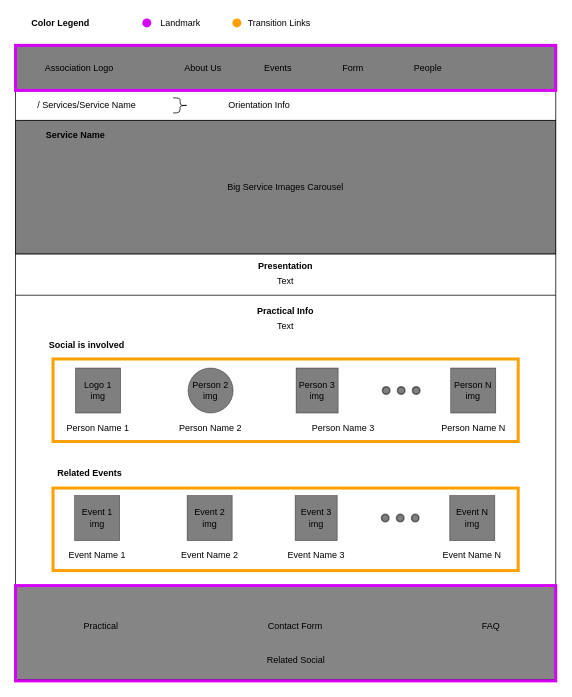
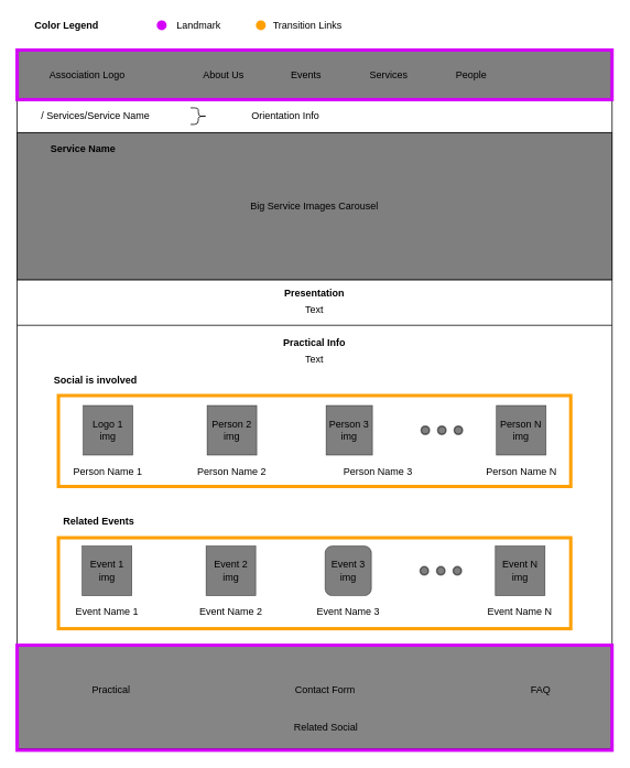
  <mxCell id="0" />
  <mxCell id="1" parent="0" />
  <mxCell id="2" value="" style="rounded=0;whiteSpace=wrap;html=1;fillColor=none;strokeColor=#ffa000;strokeWidth=4;" vertex="1" parent="1"><mxGeometry x="70" y="478" width="620" height="110" as="geometry" /></mxCell>
  <mxCell id="3" value="Big Service Images Carousel" style="rounded=0;whiteSpace=wrap;html=1;strokeColor=#000000;strokeWidth=1;fillColor=#000000;gradientColor=none;fontColor=#000000;opacity=50;" vertex="1" parent="1"><mxGeometry x="20" y="160" width="720" height="178" as="geometry" /></mxCell>
  <mxCell id="4" value="" style="rounded=0;whiteSpace=wrap;html=1;fillColor=none;strokeColor=#ffa000;strokeWidth=4;" vertex="1" parent="1"><mxGeometry x="70" y="650" width="620" height="110" as="geometry" /></mxCell>
  <mxCell id="5" value="&lt;span style=&quot;font-weight: normal&quot;&gt;&lt;font color=&quot;#000000&quot;&gt;&amp;nbsp; &amp;nbsp; &amp;nbsp; &amp;nbsp;Transition Links&lt;/font&gt;&lt;/span&gt;" style="text;html=1;strokeColor=none;fillColor=none;align=center;verticalAlign=middle;whiteSpace=wrap;rounded=0;fontColor=#00C853;fontStyle=1" vertex="1" parent="1"><mxGeometry x="300" width="120" height="20" as="geometry" y="20" /></mxCell>
  <mxCell id="6" value="" style="rounded=0;whiteSpace=wrap;html=1;fillColor=#000000;gradientColor=none;opacity=50;" vertex="1" parent="1"><mxGeometry x="20" y="60" width="720" height="60" as="geometry" /></mxCell>
  <mxCell id="7" value="Association Logo" style="text;html=1;strokeColor=none;fillColor=none;align=center;verticalAlign=middle;whiteSpace=wrap;rounded=0;" vertex="1" parent="1"><mxGeometry x="40" y="80" width="130" height="20" as="geometry" /></mxCell>
  <mxCell id="8" value="About Us" style="text;html=1;strokeColor=none;fillColor=none;align=center;verticalAlign=middle;whiteSpace=wrap;rounded=0;" vertex="1" parent="1"><mxGeometry x="220" y="80" width="100" height="20" as="geometry" /></mxCell>
  <mxCell id="9" value="Events" style="text;html=1;strokeColor=none;fillColor=none;align=center;verticalAlign=middle;whiteSpace=wrap;rounded=0;" vertex="1" parent="1"><mxGeometry x="320" y="80" width="100" height="20" as="geometry" /></mxCell>
- <mxCell id="10" value="Form" style="text;html=1;strokeColor=none;fillColor=none;align=center;verticalAlign=middle;whiteSpace=wrap;rounded=0;" vertex="1" parent="1"><mxGeometry x="420" y="80" width="100" height="20" as="geometry" /></mxCell>
+ <mxCell id="10" value="Services" style="text;html=1;strokeColor=none;fillColor=none;align=center;verticalAlign=middle;whiteSpace=wrap;rounded=0;" vertex="1" parent="1"><mxGeometry x="420" y="80" width="100" height="20" as="geometry" /></mxCell>
  <mxCell id="11" value="People" style="text;html=1;strokeColor=none;fillColor=none;align=center;verticalAlign=middle;whiteSpace=wrap;rounded=0;" vertex="1" parent="1"><mxGeometry x="520" y="80" width="100" height="20" as="geometry" /></mxCell>
  <mxCell id="12" value="&lt;span style=&quot;font-weight: normal&quot;&gt;&lt;font color=&quot;#000000&quot;&gt;Landmark&lt;/font&gt;&lt;/span&gt;" style="text;html=1;strokeColor=none;fillColor=none;align=center;verticalAlign=middle;whiteSpace=wrap;rounded=0;fontColor=#00C853;fontStyle=1" vertex="1" parent="1"><mxGeometry x="180" width="120" height="20" as="geometry" y="20" /></mxCell>
  <mxCell id="13" value="" style="rounded=0;whiteSpace=wrap;html=1;fillColor=#858585;gradientColor=none;" vertex="1" parent="1"><mxGeometry x="20" y="780" width="720" height="125" as="geometry" /></mxCell>
  <mxCell id="14" value="Related Social" style="text;html=1;strokeColor=none;fillColor=none;align=center;verticalAlign=middle;whiteSpace=wrap;rounded=0;" vertex="1" parent="1"><mxGeometry x="329" y="870" width="130" height="20" as="geometry" /></mxCell>
  <mxCell id="15" value="Contact Form" style="text;html=1;strokeColor=none;fillColor=none;align=center;verticalAlign=middle;whiteSpace=wrap;rounded=0;" vertex="1" parent="1"><mxGeometry x="328" y="825" width="130" height="20" as="geometry" /></mxCell>
  <mxCell id="16" value="FAQ" style="text;html=1;strokeColor=none;fillColor=none;align=center;verticalAlign=middle;whiteSpace=wrap;rounded=0;" vertex="1" parent="1"><mxGeometry x="589" y="825" width="130" height="20" as="geometry" /></mxCell>
  <mxCell id="17" value="Practical" style="text;html=1;strokeColor=none;fillColor=none;align=center;verticalAlign=middle;whiteSpace=wrap;rounded=0;" vertex="1" parent="1"><mxGeometry x="69" y="825" width="130" height="20" as="geometry" /></mxCell>
  <mxCell id="18" value="" style="endArrow=none;html=1;entryX=0;entryY=1;entryDx=0;entryDy=0;exitX=0;exitY=0;exitDx=0;exitDy=0;" edge="1" parent="1" source="13" target="6"><mxGeometry width="50" height="50" relative="1" as="geometry"><mxPoint x="20" y="300" as="sourcePoint" /><mxPoint x="80" y="160" as="targetPoint" /></mxGeometry></mxCell>
  <mxCell id="19" value="" style="endArrow=none;html=1;entryX=0;entryY=1;entryDx=0;entryDy=0;exitX=1;exitY=0;exitDx=0;exitDy=0;" edge="1" parent="1" source="21"><mxGeometry width="50" height="50" relative="1" as="geometry"><mxPoint x="740" y="540" as="sourcePoint" /><mxPoint x="740" y="120" as="targetPoint" /></mxGeometry></mxCell>
  <mxCell id="20" value="" style="rounded=0;whiteSpace=wrap;html=1;fillColor=none;strokeColor=#D500F9;strokeWidth=4;" vertex="1" parent="1"><mxGeometry x="20" y="60" width="720" height="60" as="geometry" /></mxCell>
  <mxCell id="21" value="" style="rounded=0;whiteSpace=wrap;html=1;fillColor=none;strokeColor=#D500F9;strokeWidth=4;" vertex="1" parent="1"><mxGeometry x="20" y="780" width="720" height="127" as="geometry" /></mxCell>
  <mxCell id="22" value="" style="endArrow=none;html=1;fontColor=#FF5131;" edge="1" parent="1"><mxGeometry width="50" height="50" relative="1" as="geometry"><mxPoint x="20" y="160" as="sourcePoint" /><mxPoint x="740" y="160" as="targetPoint" /></mxGeometry></mxCell>
  <mxCell id="23" value="/ Services/Service Name" style="text;html=1;strokeColor=none;fillColor=none;align=center;verticalAlign=middle;whiteSpace=wrap;rounded=0;fontColor=#000000;opacity=50;" vertex="1" parent="1"><mxGeometry x="40" y="130" width="150" height="20" as="geometry" /></mxCell>
  <mxCell id="24" value="Service Name" style="text;html=1;strokeColor=none;fillColor=none;align=center;verticalAlign=middle;whiteSpace=wrap;rounded=0;fontColor=#000000;opacity=50;fontStyle=1" vertex="1" parent="1"><mxGeometry x="20" y="170" width="160" height="20" as="geometry" /></mxCell>
  <mxCell id="25" value="" style="shape=curlyBracket;whiteSpace=wrap;html=1;rounded=1;strokeColor=#000000;strokeWidth=1;fillColor=#000000;gradientColor=none;fontColor=#000000;rotation=-180;size=0.533;" vertex="1" parent="1"><mxGeometry x="230" y="130" width="20" height="20" as="geometry" /></mxCell>
  <mxCell id="26" value="Orientation Info" style="text;html=1;strokeColor=none;fillColor=none;align=center;verticalAlign=middle;whiteSpace=wrap;rounded=0;fontColor=#000000;opacity=50;" vertex="1" parent="1"><mxGeometry x="275" y="130" width="140" height="20" as="geometry" /></mxCell>
  <mxCell id="27" value="Color Legend" style="text;html=1;strokeColor=none;fillColor=none;align=center;verticalAlign=middle;whiteSpace=wrap;rounded=0;fontColor=#000000;opacity=50;fontStyle=1" vertex="1" parent="1"><mxGeometry x="20" width="120" height="20" as="geometry" y="20" /></mxCell>
  <mxCell id="28" value="" style="ellipse;whiteSpace=wrap;html=1;aspect=fixed;strokeColor=#D500F9;strokeWidth=2;fillColor=#d500f9;gradientColor=none;fontColor=#000000;align=center;" vertex="1" parent="1"><mxGeometry x="190" y="25" width="10" height="10" as="geometry" /></mxCell>
  <mxCell id="29" value="" style="ellipse;whiteSpace=wrap;html=1;aspect=fixed;strokeColor=#FFA000;strokeWidth=2;fillColor=#FFA000;gradientColor=none;fontColor=#000000;align=center;" vertex="1" parent="1"><mxGeometry x="310" y="25" width="10" height="10" as="geometry" /></mxCell>
  <mxCell id="30" value="Presentation" style="text;html=1;strokeColor=none;fillColor=none;align=center;verticalAlign=middle;whiteSpace=wrap;rounded=0;fontColor=#000000;opacity=50;fontStyle=1" vertex="1" parent="1"><mxGeometry x="20" y="344" width="720" height="20" as="geometry" /></mxCell>
  <mxCell id="31" value="Text" style="text;html=1;strokeColor=none;fillColor=none;align=center;verticalAlign=middle;whiteSpace=wrap;rounded=0;fontColor=#000000;opacity=50;fontStyle=0" vertex="1" parent="1"><mxGeometry x="20" y="364" width="720" height="20" as="geometry" /></mxCell>
  <mxCell id="32" value="Social is involved" style="text;html=1;strokeColor=none;fillColor=none;align=center;verticalAlign=middle;whiteSpace=wrap;rounded=0;fontColor=#000000;opacity=50;fontStyle=1" vertex="1" parent="1"><mxGeometry x="35" y="450" width="160" height="20" as="geometry" /></mxCell>
  <mxCell id="33" value="Logo 1 img" style="rounded=0;whiteSpace=wrap;html=1;strokeColor=#000000;strokeWidth=1;fillColor=#000000;gradientColor=none;fontColor=#000000;opacity=50;" vertex="1" parent="1"><mxGeometry x="100" y="490" width="60" height="60" as="geometry" /></mxCell>
- <mxCell id="34" value="Person 2 img" style="ellipse;whiteSpace=wrap;html=1;strokeColor=#000000;strokeWidth=1;fillColor=#000000;gradientColor=none;fontColor=#000000;opacity=50;" vertex="1" parent="1"><mxGeometry x="250" y="490" width="60" height="60" as="geometry" /></mxCell>
+ <mxCell id="34" value="Person 2 img" style="rounded=0;whiteSpace=wrap;html=1;strokeColor=#000000;strokeWidth=1;fillColor=#000000;gradientColor=none;fontColor=#000000;opacity=50;" vertex="1" parent="1"><mxGeometry x="250" y="490" width="60" height="60" as="geometry" /></mxCell>
  <mxCell id="35" value="Person 3 img" style="rounded=0;whiteSpace=wrap;html=1;strokeColor=#000000;strokeWidth=1;fillColor=#000000;gradientColor=none;fontColor=#000000;opacity=50;" vertex="1" parent="1"><mxGeometry x="394" y="490" width="56" height="60" as="geometry" /></mxCell>
  <mxCell id="36" value="Person N img" style="rounded=0;whiteSpace=wrap;html=1;strokeColor=#000000;strokeWidth=1;fillColor=#000000;gradientColor=none;fontColor=#000000;opacity=50;" vertex="1" parent="1"><mxGeometry x="600" y="490" width="60" height="60" as="geometry" /></mxCell>
  <mxCell id="37" value="" style="ellipse;whiteSpace=wrap;html=1;aspect=fixed;strokeColor=#000000;strokeWidth=2;fillColor=#000000;gradientColor=none;fontColor=#000000;align=left;opacity=50;" vertex="1" parent="1"><mxGeometry x="509" y="515" width="10" height="10" as="geometry" /></mxCell>
  <mxCell id="38" value="" style="ellipse;whiteSpace=wrap;html=1;aspect=fixed;strokeColor=#000000;strokeWidth=2;fillColor=#000000;gradientColor=none;fontColor=#000000;align=left;opacity=50;" vertex="1" parent="1"><mxGeometry x="529" y="515" width="10" height="10" as="geometry" /></mxCell>
  <mxCell id="39" value="" style="ellipse;whiteSpace=wrap;html=1;aspect=fixed;strokeColor=#000000;strokeWidth=2;fillColor=#000000;gradientColor=none;fontColor=#000000;align=left;opacity=50;" vertex="1" parent="1"><mxGeometry x="549" y="515" width="10" height="10" as="geometry" /></mxCell>
  <mxCell id="40" value="Person Name 1" style="text;html=1;strokeColor=none;fillColor=none;align=center;verticalAlign=middle;whiteSpace=wrap;rounded=0;fontColor=#000000;opacity=50;" vertex="1" parent="1"><mxGeometry x="85" y="560" width="90" height="20" as="geometry" /></mxCell>
  <mxCell id="41" value="Person Name 2" style="text;html=1;strokeColor=none;fillColor=none;align=center;verticalAlign=middle;whiteSpace=wrap;rounded=0;fontColor=#000000;opacity=50;" vertex="1" parent="1"><mxGeometry x="235" y="560" width="90" height="20" as="geometry" /></mxCell>
  <mxCell id="42" value="Person Name 3" style="text;html=1;strokeColor=none;fillColor=none;align=center;verticalAlign=middle;whiteSpace=wrap;rounded=0;fontColor=#000000;opacity=50;" vertex="1" parent="1"><mxGeometry x="412" y="560" width="90" height="20" as="geometry" /></mxCell>
  <mxCell id="43" value="Person Name N" style="text;html=1;strokeColor=none;fillColor=none;align=center;verticalAlign=middle;whiteSpace=wrap;rounded=0;fontColor=#000000;opacity=50;" vertex="1" parent="1"><mxGeometry x="582.5" y="560" width="95" height="20" as="geometry" /></mxCell>
  <mxCell id="44" style="edgeStyle=orthogonalEdgeStyle;rounded=0;orthogonalLoop=1;jettySize=auto;html=1;exitX=0.5;exitY=1;exitDx=0;exitDy=0;fontColor=#000000;" edge="1" parent="1" source="43" target="43"><mxGeometry relative="1" as="geometry" /></mxCell>
  <mxCell id="45" value="Related Events" style="text;html=1;strokeColor=none;fillColor=none;align=center;verticalAlign=middle;whiteSpace=wrap;rounded=0;fontColor=#000000;opacity=50;fontStyle=1" vertex="1" parent="1"><mxGeometry x="39" y="620" width="160" height="20" as="geometry" /></mxCell>
  <mxCell id="46" value="Event 1 img" style="rounded=0;whiteSpace=wrap;html=1;strokeColor=#000000;strokeWidth=1;fillColor=#000000;gradientColor=none;fontColor=#000000;opacity=50;" vertex="1" parent="1"><mxGeometry x="98.75" y="660" width="60" height="60" as="geometry" /></mxCell>
  <mxCell id="47" value="Event 2 img" style="rounded=0;whiteSpace=wrap;html=1;strokeColor=#000000;strokeWidth=1;fillColor=#000000;gradientColor=none;fontColor=#000000;opacity=50;" vertex="1" parent="1"><mxGeometry x="248.75" y="660" width="60" height="60" as="geometry" /></mxCell>
- <mxCell id="48" value="Event 3 img" style="rounded=0;whiteSpace=wrap;html=1;strokeColor=#000000;strokeWidth=1;fillColor=#000000;gradientColor=none;fontColor=#000000;opacity=50;" vertex="1" parent="1"><mxGeometry x="392.75" y="660" width="56" height="60" as="geometry" /></mxCell>
+ <mxCell id="48" value="Event 3 img" style="whiteSpace=wrap;html=1;strokeColor=#000000;strokeWidth=1;fillColor=#000000;gradientColor=none;fontColor=#000000;opacity=50;rounded=1;" vertex="1" parent="1"><mxGeometry x="392.75" y="660" width="56" height="60" as="geometry" /></mxCell>
  <mxCell id="49" value="Event N img" style="rounded=0;whiteSpace=wrap;html=1;strokeColor=#000000;strokeWidth=1;fillColor=#000000;gradientColor=none;fontColor=#000000;opacity=50;" vertex="1" parent="1"><mxGeometry x="598.75" y="660" width="60" height="60" as="geometry" /></mxCell>
  <mxCell id="50" value="" style="ellipse;whiteSpace=wrap;html=1;aspect=fixed;strokeColor=#000000;strokeWidth=2;fillColor=#000000;gradientColor=none;fontColor=#000000;align=left;opacity=50;" vertex="1" parent="1"><mxGeometry x="507.75" y="685" width="10" height="10" as="geometry" /></mxCell>
  <mxCell id="51" value="" style="ellipse;whiteSpace=wrap;html=1;aspect=fixed;strokeColor=#000000;strokeWidth=2;fillColor=#000000;gradientColor=none;fontColor=#000000;align=left;opacity=50;" vertex="1" parent="1"><mxGeometry x="527.75" y="685" width="10" height="10" as="geometry" /></mxCell>
  <mxCell id="52" value="" style="ellipse;whiteSpace=wrap;html=1;aspect=fixed;strokeColor=#000000;strokeWidth=2;fillColor=#000000;gradientColor=none;fontColor=#000000;align=left;opacity=50;" vertex="1" parent="1"><mxGeometry x="547.75" y="685" width="10" height="10" as="geometry" /></mxCell>
  <mxCell id="53" value="Event Name 1" style="text;html=1;strokeColor=none;fillColor=none;align=center;verticalAlign=middle;whiteSpace=wrap;rounded=0;fontColor=#000000;opacity=50;" vertex="1" parent="1"><mxGeometry x="83.75" y="730" width="90" height="20" as="geometry" /></mxCell>
  <mxCell id="54" value="Event Name 2" style="text;html=1;strokeColor=none;fillColor=none;align=center;verticalAlign=middle;whiteSpace=wrap;rounded=0;fontColor=#000000;opacity=50;" vertex="1" parent="1"><mxGeometry x="233.75" y="730" width="90" height="20" as="geometry" /></mxCell>
  <mxCell id="55" value="Event Name 3" style="text;html=1;strokeColor=none;fillColor=none;align=center;verticalAlign=middle;whiteSpace=wrap;rounded=0;fontColor=#000000;opacity=50;" vertex="1" parent="1"><mxGeometry x="375.75" y="730" width="90" height="20" as="geometry" /></mxCell>
  <mxCell id="56" value="Event Name N" style="text;html=1;strokeColor=none;fillColor=none;align=center;verticalAlign=middle;whiteSpace=wrap;rounded=0;fontColor=#000000;opacity=50;" vertex="1" parent="1"><mxGeometry x="581.25" y="730" width="95" height="20" as="geometry" /></mxCell>
  <mxCell id="57" style="edgeStyle=orthogonalEdgeStyle;rounded=0;orthogonalLoop=1;jettySize=auto;html=1;exitX=0.5;exitY=1;exitDx=0;exitDy=0;fontColor=#000000;" edge="1" parent="1" source="56" target="56"><mxGeometry relative="1" as="geometry" /></mxCell>
  <mxCell id="58" value="" style="endArrow=none;html=1;fontColor=#FF5131;" edge="1" parent="1"><mxGeometry width="50" height="50" relative="1" as="geometry"><mxPoint x="20" y="338" as="sourcePoint" /><mxPoint x="740" y="338" as="targetPoint" /></mxGeometry></mxCell>
  <mxCell id="59" value="" style="endArrow=none;html=1;fontColor=#FF5131;" edge="1" parent="1"><mxGeometry width="50" height="50" relative="1" as="geometry"><mxPoint x="20" y="393" as="sourcePoint" /><mxPoint x="740" y="393" as="targetPoint" /></mxGeometry></mxCell>
  <mxCell id="60" value="Practical Info" style="text;html=1;strokeColor=none;fillColor=none;align=center;verticalAlign=middle;whiteSpace=wrap;rounded=0;fontColor=#000000;opacity=50;fontStyle=1" vertex="1" parent="1"><mxGeometry x="20" y="404" width="720" height="20" as="geometry" /></mxCell>
  <mxCell id="61" value="Text" style="text;html=1;strokeColor=none;fillColor=none;align=center;verticalAlign=middle;whiteSpace=wrap;rounded=0;fontColor=#000000;opacity=50;fontStyle=0" vertex="1" parent="1"><mxGeometry x="20" y="424" width="720" height="20" as="geometry" /></mxCell>
